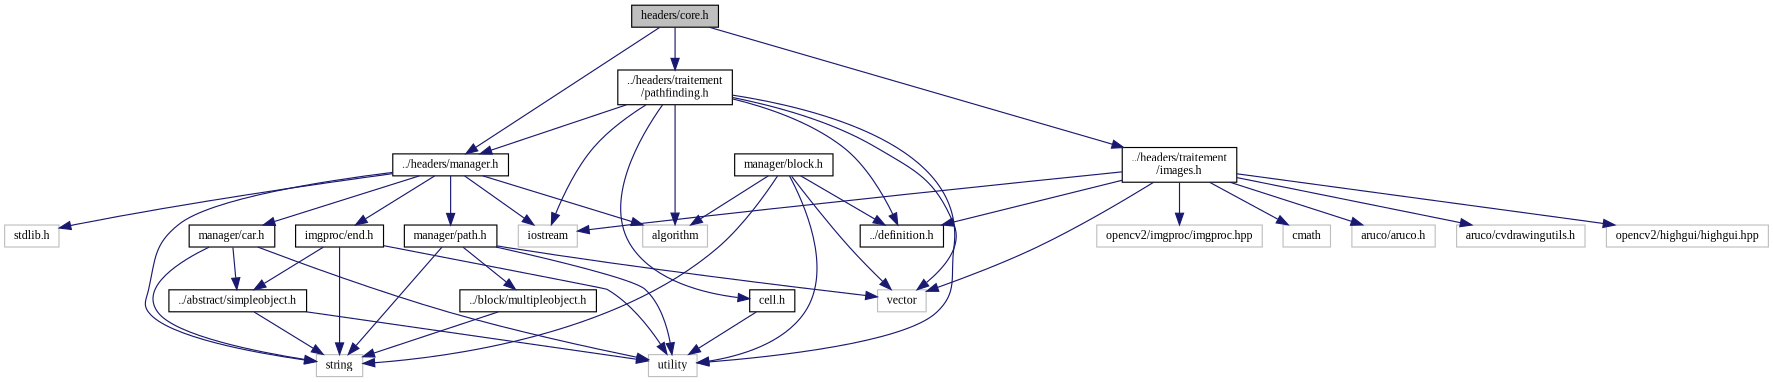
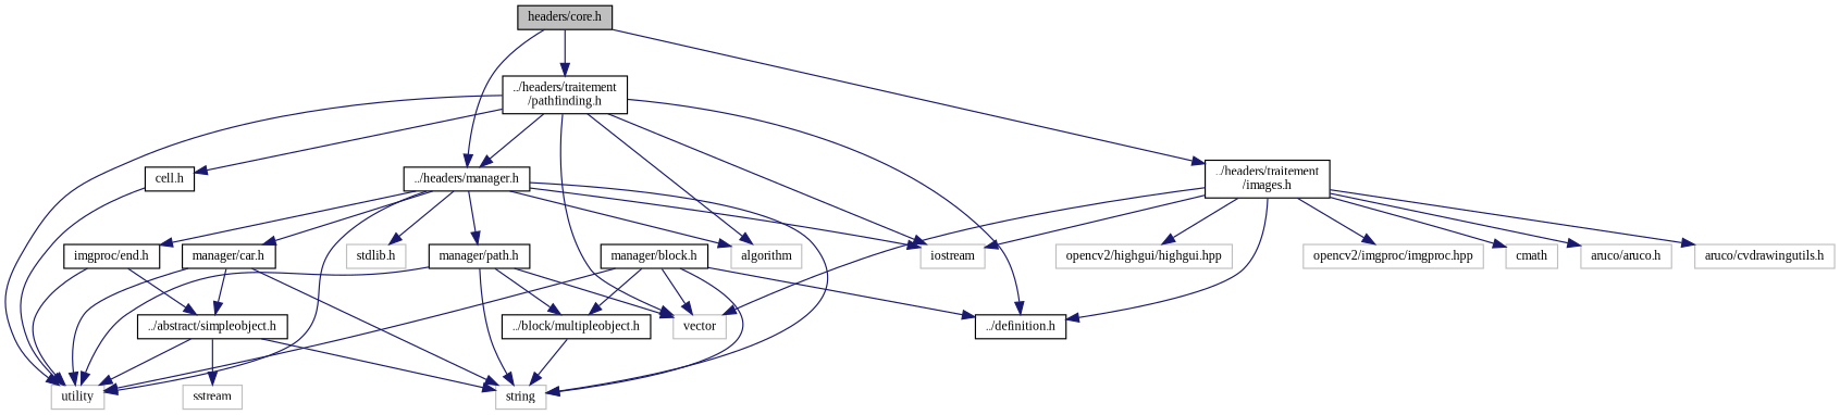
  digraph {
    fontname="Liberation Serif"
    node [color=black fillcolor=white fontname="Liberation Serif" fontsize=10 shape=record style=filled]
    edge [color=midnightblue fontname="Liberation Serif" fontsize=10 labelfontname=Helvetica labelfontsize=10 style=solid]
    n1 [fillcolor=grey75 fontcolor=black height=0.2 label="headers/core.h" width=0.4]
    n2 [height=0.2 label="../headers/manager.h" width=0.4]
    n3 [height=0.2 label="../headers/traitement\l/pathfinding.h" width=0.4]
    n4 [height=0.2 label="../headers/traitement\l/images.h" width=0.4]
    n5 [height=0.2 label="manager/car.h" width=0.4]
    n6 [color=grey75 height=0.2 label=utility width=0.4]
    n7 [color=grey75 height=0.2 label=string width=0.4]
    n8 [height=0.2 label="manager/path.h" width=0.4]
    n9 [height=0.2 label="imgproc/end.h" width=0.4]
    n10 [color=grey75 height=0.2 label="stdlib.h" width=0.4]
    n11 [color=grey75 height=0.2 label=iostream width=0.4]
    n12 [color=grey75 height=0.2 label=algorithm width=0.4]
    n13 [color=grey75 height=0.2 label=vector width=0.4]
    n14 [height=0.2 label="../definition.h" width=0.4]
    n15 [height=0.2 label="cell.h" width=0.4]
    n16 [color=grey75 height=0.2 label=cmath width=0.4]
    n17 [color=grey75 height=0.2 label="aruco/aruco.h" width=0.4]
    n18 [color=grey75 height=0.2 label="aruco/cvdrawingutils.h" width=0.4]
    n19 [color=grey75 height=0.2 label="opencv2/highgui/highgui.hpp" width=0.4]
    n20 [color=grey75 height=0.2 label="opencv2/imgproc/imgproc.hpp" width=0.4]
    n21 [height=0.2 label="../abstract/simpleobject.h" width=0.4]
    n22 [height=0.2 label="manager/block.h" width=0.4]
    n23 [height=0.2 label="../block/multipleobject.h" width=0.4]
+   n24 [color=grey75 height=0.2 label=sstream width=0.4]
    n1 -> n2
    n1 -> n3
    n1 -> n4
    n2 -> n5
+   n2 -> n6
    n2 -> n7
    n2 -> n8
    n2 -> n9
    n2 -> n10
    n2 -> n11
    n2 -> n12
    n3 -> n2
    n3 -> n6
    n3 -> n11
    n3 -> n12
    n3 -> n13
    n3 -> n14
    n3 -> n15
    n4 -> n11
    n4 -> n13
    n4 -> n14
    n4 -> n16
    n4 -> n17
    n4 -> n18
    n4 -> n19
    n4 -> n20
    n5 -> n6
    n5 -> n7
    n5 -> n21
    n8 -> n6
    n8 -> n7
    n8 -> n13
    n8 -> n23
    n9 -> n6
-   n9 -> n7
    n9 -> n21
    n15 -> n6
    n21 -> n6
    n21 -> n7
+   n21 -> n24
    n22 -> n6
    n22 -> n7
    n22 -> n13
    n22 -> n14
-   n22 -> n12
+   n22 -> n23
    n23 -> n7
  }
